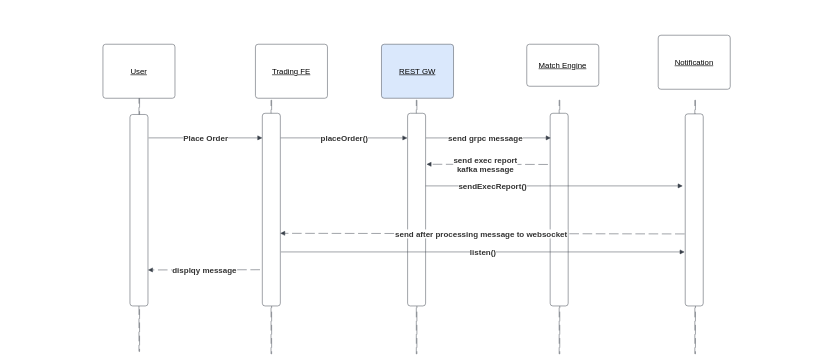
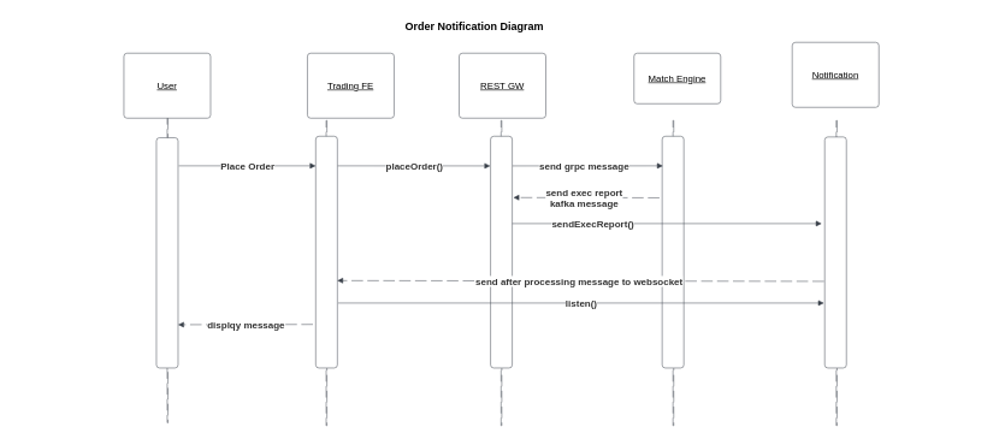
  <mxCell id="0" />
  <mxCell id="1" parent="0" />
  <mxCell id="2" value="" style="html=1;overflow=block;blockSpacing=1;whiteSpace=wrap;fontSize=13;spacing=0;strokeColor=#3a414a;strokeOpacity=100;rounded=1;absoluteArcSize=1;arcSize=9;rotation=-270;dashed=1;fixDash=1;dashPattern=16 6;strokeWidth=0.8;lucidId=M7NZHTTpDVXx;" parent="1" vertex="1"><mxGeometry x="20" y="373" width="423" height="1" as="geometry" /></mxCell>
  <mxCell id="3" value="User" style="html=1;overflow=block;blockSpacing=1;whiteSpace=wrap;fontSize=13;fontStyle=4;spacing=3.8;strokeColor=#3a414a;strokeOpacity=100;rounded=1;absoluteArcSize=1;arcSize=9;strokeWidth=0.8;lucidId=T8NZlYuJ8EgG;" parent="1" vertex="1"><mxGeometry x="171" y="73" width="120" height="90" as="geometry" /></mxCell>
  <mxCell id="4" value="Trading FE" style="html=1;overflow=block;blockSpacing=1;whiteSpace=wrap;fontSize=13;fontStyle=4;spacing=3.8;strokeColor=#3a414a;strokeOpacity=100;rounded=1;absoluteArcSize=1;arcSize=9;strokeWidth=0.8;lucidId=18NZU9HDsDMR;" parent="1" vertex="1"><mxGeometry x="425" y="73" width="120" height="90" as="geometry" /></mxCell>
  <mxCell id="5" value="Match Engine" style="html=1;overflow=block;blockSpacing=1;whiteSpace=wrap;fontSize=13;fontStyle=4;spacing=3.8;strokeColor=#3a414a;strokeOpacity=100;rounded=1;absoluteArcSize=1;arcSize=9;strokeWidth=0.8;lucidId=a9NZcL33oLzD;" parent="1" vertex="1"><mxGeometry x="877" y="73" width="120" height="70" as="geometry" /></mxCell>
  <mxCell id="6" value="Notification" style="html=1;overflow=block;blockSpacing=1;whiteSpace=wrap;fontSize=13;fontStyle=4;spacing=3.8;strokeColor=#3a414a;strokeOpacity=100;rounded=1;absoluteArcSize=1;arcSize=9;strokeWidth=0.8;lucidId=l9NZF5u.6GAb;" parent="1" vertex="1"><mxGeometry x="1096" y="58" width="120" height="90" as="geometry" /></mxCell>
- <mxCell id="7" value="REST GW" style="html=1;overflow=block;blockSpacing=1;whiteSpace=wrap;fontSize=13;fontStyle=4;spacing=3.8;strokeColor=#3a414a;strokeOpacity=100;rounded=1;absoluteArcSize=1;arcSize=9;strokeWidth=0.8;lucidId=t9NZKBoNONix;fillColor=#dae8fc;" parent="1" vertex="1"><mxGeometry x="635" y="73" width="120" height="90" as="geometry" /></mxCell>
+ <mxCell id="7" value="REST GW" style="html=1;overflow=block;blockSpacing=1;whiteSpace=wrap;fontSize=13;fontStyle=4;spacing=3.8;strokeColor=#3a414a;strokeOpacity=100;rounded=1;absoluteArcSize=1;arcSize=9;strokeWidth=0.8;lucidId=t9NZKBoNONix;" parent="1" vertex="1"><mxGeometry x="635" y="73" width="120" height="90" as="geometry" /></mxCell>
  <mxCell id="8" value="" style="html=1;overflow=block;blockSpacing=1;whiteSpace=wrap;fontSize=13;spacing=0;strokeColor=#3a414a;strokeOpacity=100;rounded=1;absoluteArcSize=1;arcSize=9;rotation=-270;dashed=1;fixDash=1;dashPattern=16 6;strokeWidth=0.8;lucidId=F9NZRKwd~eAH;" parent="1" vertex="1"><mxGeometry x="240" y="377" width="423" height="1" as="geometry" /></mxCell>
  <mxCell id="9" value="" style="html=1;overflow=block;blockSpacing=1;whiteSpace=wrap;fontSize=13;spacing=0;strokeColor=#3a414a;strokeOpacity=100;rounded=1;absoluteArcSize=1;arcSize=9;rotation=-270;dashed=1;fixDash=1;dashPattern=16 6;strokeWidth=0.8;lucidId=H9NZtD7gAKKg;" parent="1" vertex="1"><mxGeometry x="720" y="377" width="423" height="1" as="geometry" /></mxCell>
  <mxCell id="10" value="" style="html=1;overflow=block;blockSpacing=1;whiteSpace=wrap;fontSize=13;spacing=0;strokeColor=#3a414a;strokeOpacity=100;rounded=1;absoluteArcSize=1;arcSize=9;rotation=-270;dashed=1;fixDash=1;dashPattern=16 6;strokeWidth=0.8;lucidId=Q9NZzyseHX5v;" parent="1" vertex="1"><mxGeometry x="946" y="377" width="423" height="1" as="geometry" /></mxCell>
  <mxCell id="11" value="" style="html=1;overflow=block;blockSpacing=1;whiteSpace=wrap;fontSize=13;spacing=0;strokeColor=#3a414a;strokeOpacity=100;rounded=1;absoluteArcSize=1;arcSize=9;rotation=-270;dashed=1;fixDash=1;dashPattern=16 6;strokeWidth=0.8;lucidId=S9NZI5xLkPNC;" parent="1" vertex="1"><mxGeometry x="482" y="377" width="423" height="1" as="geometry" /></mxCell>
  <mxCell id="12" value="" style="html=1;overflow=block;blockSpacing=1;whiteSpace=wrap;fontSize=13;spacing=0;strokeColor=#3a414a;strokeOpacity=100;rounded=1;absoluteArcSize=1;arcSize=9;strokeWidth=0.8;lucidId=19NZhl3rATCA;" parent="1" vertex="1"><mxGeometry x="216" y="190" width="30" height="319" as="geometry" /></mxCell>
  <mxCell id="13" value="" style="html=1;jettySize=18;whiteSpace=wrap;fontSize=13;strokeColor=#3a414a;strokeOpacity=100;strokeWidth=0.8;rounded=0;startArrow=none;endArrow=block;endFill=1;entryX=0.05;entryY=0.059;entryPerimeter=0;lucidId=g-NZMRchMd7d;entryDx=0;entryDy=0;" parent="1" edge="1"><mxGeometry width="100" height="100" relative="1" as="geometry"><Array as="points" /><mxPoint x="247" y="229" as="sourcePoint" /><mxPoint x="436.5" y="228.999" as="targetPoint" /></mxGeometry></mxCell>
  <mxCell id="14" value="Place Order" style="text;html=1;resizable=0;labelBackgroundColor=default;align=center;verticalAlign=middle;fontStyle=1;fontColor=#333333;fontSize=13.3;" parent="13" vertex="1"><mxGeometry relative="1" as="geometry"><mxPoint as="offset" /></mxGeometry></mxCell>
  <mxCell id="15" value="" style="html=1;overflow=block;blockSpacing=1;whiteSpace=wrap;fontSize=13;spacing=0;strokeColor=#3a414a;strokeOpacity=100;rounded=1;absoluteArcSize=1;arcSize=9;strokeWidth=0.8;lucidId=p-NZh3E1zH06;" parent="1" vertex="1"><mxGeometry x="436.5" y="188" width="30" height="321" as="geometry" /></mxCell>
  <mxCell id="16" value="" style="html=1;overflow=block;blockSpacing=1;whiteSpace=wrap;fontSize=13;spacing=0;strokeColor=#3a414a;strokeOpacity=100;rounded=1;absoluteArcSize=1;arcSize=9;strokeWidth=0.8;lucidId=Y-NZVu-vQOem;" parent="1" vertex="1"><mxGeometry x="678.5" y="188" width="30" height="321" as="geometry" /></mxCell>
  <mxCell id="17" value="" style="html=1;jettySize=18;whiteSpace=wrap;fontSize=13;strokeColor=#3a414a;strokeOpacity=100;strokeWidth=0.8;rounded=0;startArrow=none;endArrow=block;endFill=1;entryX=-0.012;entryY=0.128;entryPerimeter=0;lucidId=--NZR8_Uenr~;" parent="1" target="16" edge="1"><mxGeometry width="100" height="100" relative="1" as="geometry"><Array as="points" /><mxPoint x="467" y="229" as="sourcePoint" /></mxGeometry></mxCell>
  <mxCell id="18" value="placeOrder()" style="text;html=1;resizable=0;labelBackgroundColor=default;align=center;verticalAlign=middle;fontStyle=1;fontColor=#333333;fontSize=13.3;" parent="17" vertex="1"><mxGeometry relative="1" as="geometry"><mxPoint as="offset" /></mxGeometry></mxCell>
  <mxCell id="19" value="" style="html=1;overflow=block;blockSpacing=1;whiteSpace=wrap;fontSize=13;spacing=0;strokeColor=#3a414a;strokeOpacity=100;rounded=1;absoluteArcSize=1;arcSize=9;strokeWidth=0.8;lucidId=c~NZ66zwnHVi;" parent="1" vertex="1"><mxGeometry x="916" y="188" width="30" height="321" as="geometry" /></mxCell>
  <mxCell id="20" style="edgeStyle=orthogonalEdgeStyle;rounded=0;orthogonalLoop=1;jettySize=auto;html=1;exitX=0.5;exitY=0;exitDx=0;exitDy=0;" parent="1" source="21" edge="1"><mxGeometry relative="1" as="geometry"><mxPoint x="1156" y="199" as="targetPoint" /></mxGeometry></mxCell>
  <mxCell id="21" value="" style="html=1;overflow=block;blockSpacing=1;whiteSpace=wrap;fontSize=13;spacing=0;strokeColor=#3a414a;strokeOpacity=100;rounded=1;absoluteArcSize=1;arcSize=9;strokeWidth=0.8;lucidId=Q~NZrVW1zLrD;" parent="1" vertex="1"><mxGeometry x="1141" y="189" width="30" height="320" as="geometry" /></mxCell>
  <mxCell id="22" value="" style="html=1;jettySize=18;whiteSpace=wrap;fontSize=13;strokeColor=#3a414a;strokeOpacity=100;dashed=1;fixDash=1;dashPattern=16 6;strokeWidth=0.8;rounded=0;startArrow=none;endArrow=block;endFill=1;entryX=0.992;entryY=0.623;lucidId=VaOZTp4riYNy;entryDx=0;entryDy=0;entryPerimeter=0;" parent="1" target="15" edge="1"><mxGeometry width="100" height="100" relative="1" as="geometry"><Array as="points" /><mxPoint x="1140" y="389" as="sourcePoint" /></mxGeometry></mxCell>
  <mxCell id="23" value="send after processing message to websocket" style="text;html=1;resizable=0;labelBackgroundColor=default;align=center;verticalAlign=middle;fontStyle=1;fontColor=#333333;fontSize=13.3;" parent="22" vertex="1"><mxGeometry x="-0.637" relative="1" as="geometry"><mxPoint x="-218" as="offset" /></mxGeometry></mxCell>
  <mxCell id="24" value="" style="html=1;jettySize=18;whiteSpace=wrap;fontSize=13;strokeColor=#3a414a;strokeOpacity=100;strokeWidth=0.8;rounded=0;startArrow=none;endArrow=block;endFill=1;exitX=1.017;exitY=0.128;exitPerimeter=0;lucidId=6cOZZF8WiXqJ;exitDx=0;exitDy=0;" parent="1" source="16" edge="1"><mxGeometry width="100" height="100" relative="1" as="geometry"><Array as="points" /><mxPoint x="917" y="229" as="targetPoint" /></mxGeometry></mxCell>
  <mxCell id="25" value="send grpc message" style="text;html=1;resizable=0;labelBackgroundColor=default;align=center;verticalAlign=middle;fontStyle=1;fontColor=#333333;fontSize=13.3;" parent="24" vertex="1"><mxGeometry x="-0.742" relative="1" as="geometry"><mxPoint x="71" as="offset" /></mxGeometry></mxCell>
  <mxCell id="26" value="" style="html=1;jettySize=18;whiteSpace=wrap;fontSize=13;strokeColor=#3a414a;strokeOpacity=100;dashed=1;fixDash=1;dashPattern=16 6;strokeWidth=0.8;rounded=0;startArrow=none;endArrow=block;endFill=1;entryX=1.05;entryY=0.374;entryPerimeter=0;lucidId=VaOZTp4riYNy;entryDx=0;entryDy=0;exitX=-0.124;exitY=0.375;exitDx=0;exitDy=0;exitPerimeter=0;" parent="1" edge="1"><mxGeometry width="100" height="100" relative="1" as="geometry"><Array as="points" /><mxPoint x="912.28" y="273.275" as="sourcePoint" /><mxPoint x="710" y="272.954" as="targetPoint" /></mxGeometry></mxCell>
  <mxCell id="27" value="send exec report &lt;br&gt;kafka message" style="text;html=1;resizable=0;labelBackgroundColor=default;align=center;verticalAlign=middle;fontStyle=1;fontColor=#333333;fontSize=13.3;" parent="26" vertex="1"><mxGeometry x="-0.637" relative="1" as="geometry"><mxPoint x="-68" as="offset" /></mxGeometry></mxCell>
  <mxCell id="28" value="" style="html=1;jettySize=18;whiteSpace=wrap;fontSize=13;strokeColor=#3a414a;strokeOpacity=100;strokeWidth=0.8;rounded=0;startArrow=none;endArrow=block;endFill=1;entryX=-0.14;entryY=0.375;entryPerimeter=0;lucidId=--NZR8_Uenr~;entryDx=0;entryDy=0;" parent="1" target="21" edge="1"><mxGeometry width="100" height="100" relative="1" as="geometry"><Array as="points" /><mxPoint x="708.5" y="309" as="sourcePoint" /><mxPoint x="919.5" y="309" as="targetPoint" /></mxGeometry></mxCell>
  <mxCell id="29" value="sendExecReport()" style="text;html=1;resizable=0;labelBackgroundColor=default;align=center;verticalAlign=middle;fontStyle=1;fontColor=#333333;fontSize=13.3;" parent="28" vertex="1"><mxGeometry relative="1" as="geometry"><mxPoint x="-103" as="offset" /></mxGeometry></mxCell>
  <mxCell id="30" value="" style="html=1;jettySize=18;whiteSpace=wrap;fontSize=13;strokeColor=#3a414a;strokeOpacity=100;strokeWidth=0.8;rounded=0;startArrow=none;endArrow=block;endFill=1;lucidId=--NZR8_Uenr~;" parent="1" edge="1"><mxGeometry width="100" height="100" relative="1" as="geometry"><Array as="points" /><mxPoint x="467.5" y="419" as="sourcePoint" /><mxPoint x="1140" y="419" as="targetPoint" /></mxGeometry></mxCell>
  <mxCell id="31" value="listen()" style="text;html=1;resizable=0;labelBackgroundColor=default;align=center;verticalAlign=middle;fontStyle=1;fontColor=#333333;fontSize=13.3;" parent="30" vertex="1"><mxGeometry relative="1" as="geometry"><mxPoint as="offset" /></mxGeometry></mxCell>
  <mxCell id="32" value="" style="html=1;jettySize=18;whiteSpace=wrap;fontSize=13;strokeColor=#3a414a;strokeOpacity=100;dashed=1;fixDash=1;dashPattern=16 6;strokeWidth=0.8;rounded=0;startArrow=none;endArrow=block;endFill=1;entryX=0.992;entryY=0.623;lucidId=VaOZTp4riYNy;entryDx=0;entryDy=0;entryPerimeter=0;exitX=-0.13;exitY=0.812;exitDx=0;exitDy=0;exitPerimeter=0;" parent="1" source="15" edge="1"><mxGeometry width="100" height="100" relative="1" as="geometry"><Array as="points" /><mxPoint x="430" y="449" as="sourcePoint" /><mxPoint x="246" y="449" as="targetPoint" /></mxGeometry></mxCell>
  <mxCell id="33" value="displqy message" style="text;html=1;resizable=0;labelBackgroundColor=default;align=center;verticalAlign=middle;fontStyle=1;fontColor=#333333;fontSize=13.3;" parent="32" vertex="1"><mxGeometry x="-0.637" relative="1" as="geometry"><mxPoint x="-59" as="offset" /></mxGeometry></mxCell>
+ <mxCell id="34" value="&lt;b&gt;&lt;font style=&quot;font-size: 15px;&quot;&gt;Order Notification Diagram&lt;/font&gt;&lt;/b&gt;" style="text;html=1;align=center;verticalAlign=middle;resizable=0;points=[];autosize=1;strokeColor=none;fillColor=none;" vertex="1" parent="1"><mxGeometry x="551" y="20" width="210" height="30" as="geometry" /></mxCell>
